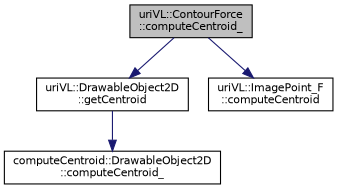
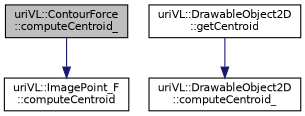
  digraph {
    rankdir=TB
    node [color=black fillcolor=white fontname=Helvetica fontsize=10 shape=record style=filled]
    edge [color=midnightblue fontname=Helvetica fontsize=10 labelfontname=Helvetica labelfontsize=10 style=solid]
    n1 [fillcolor=grey75 fontcolor=black height=0.2 label="uriVL::ContourForce\l::computeCentroid_" width=0.4]
    n2 [height=0.2 label="uriVL::DrawableObject2D\l::getCentroid" width=0.4]
    n3 [height=0.2 label="uriVL::ImagePoint_F\l::computeCentroid" width=0.4]
-   n4 [height=0.2 label="computeCentroid::DrawableObject2D\l::computeCentroid_" width=0.4]
-   n1 -> n2
+   n4 [height=0.2 label="uriVL::DrawableObject2D\l::computeCentroid_" width=0.4]
    n1 -> n3
    n2 -> n4
  }
